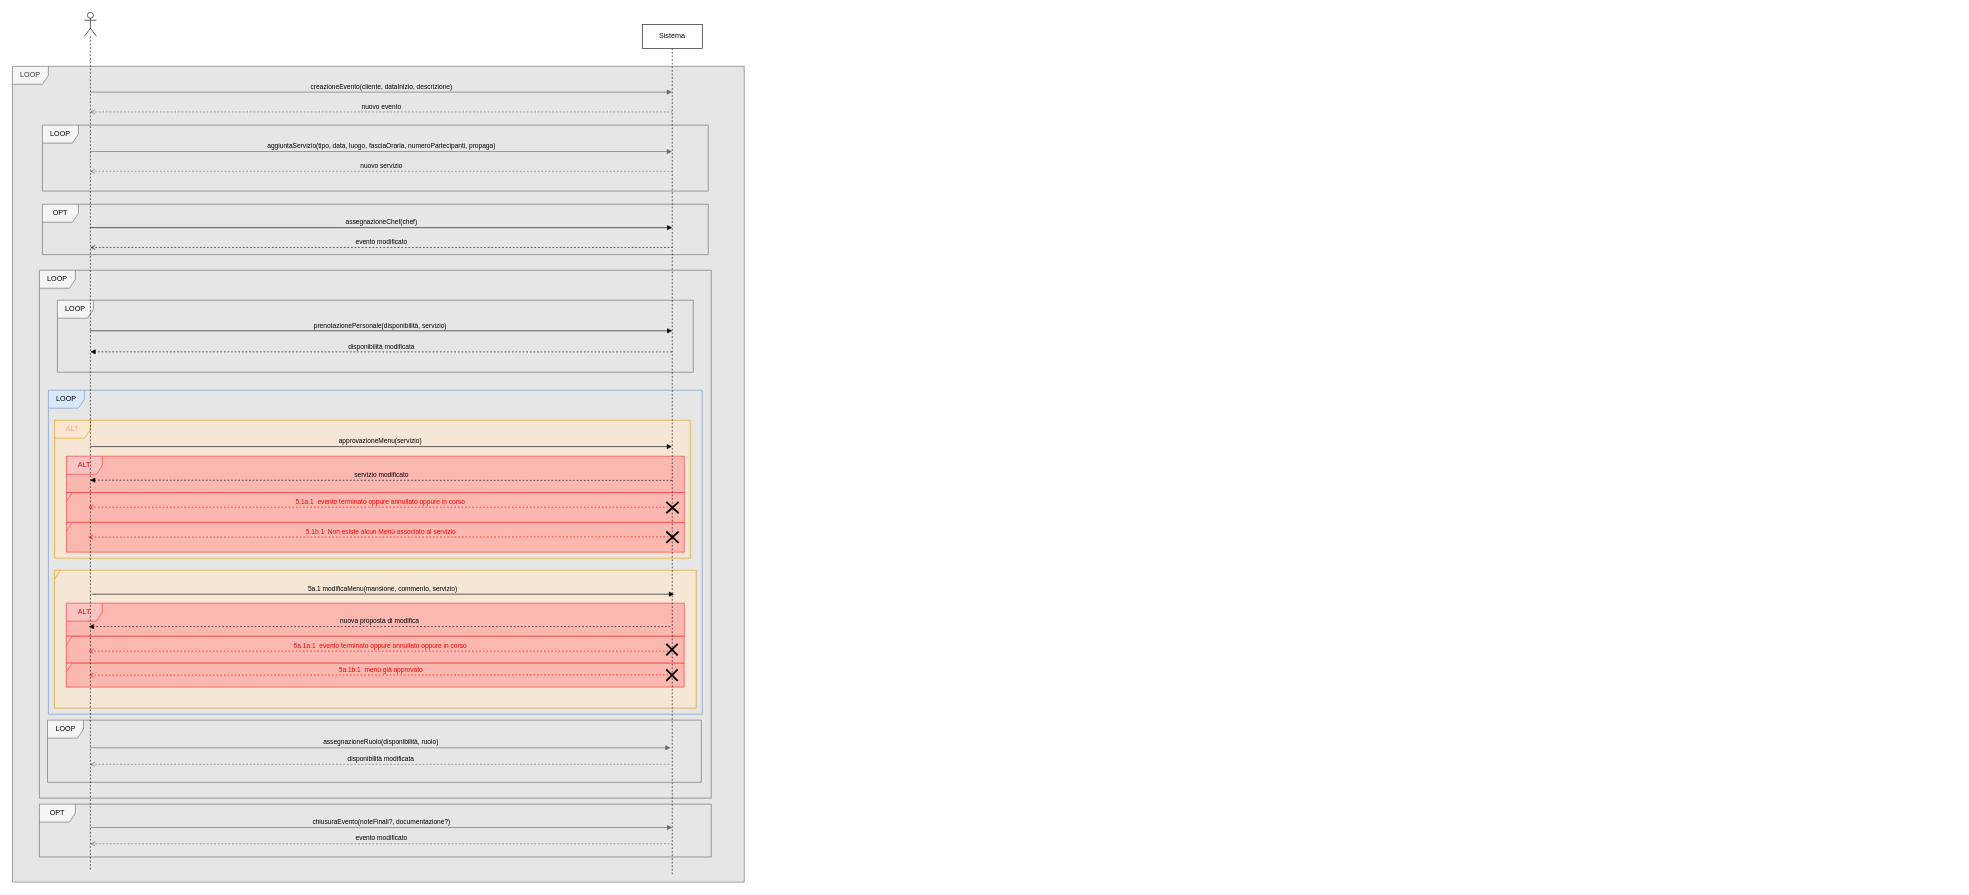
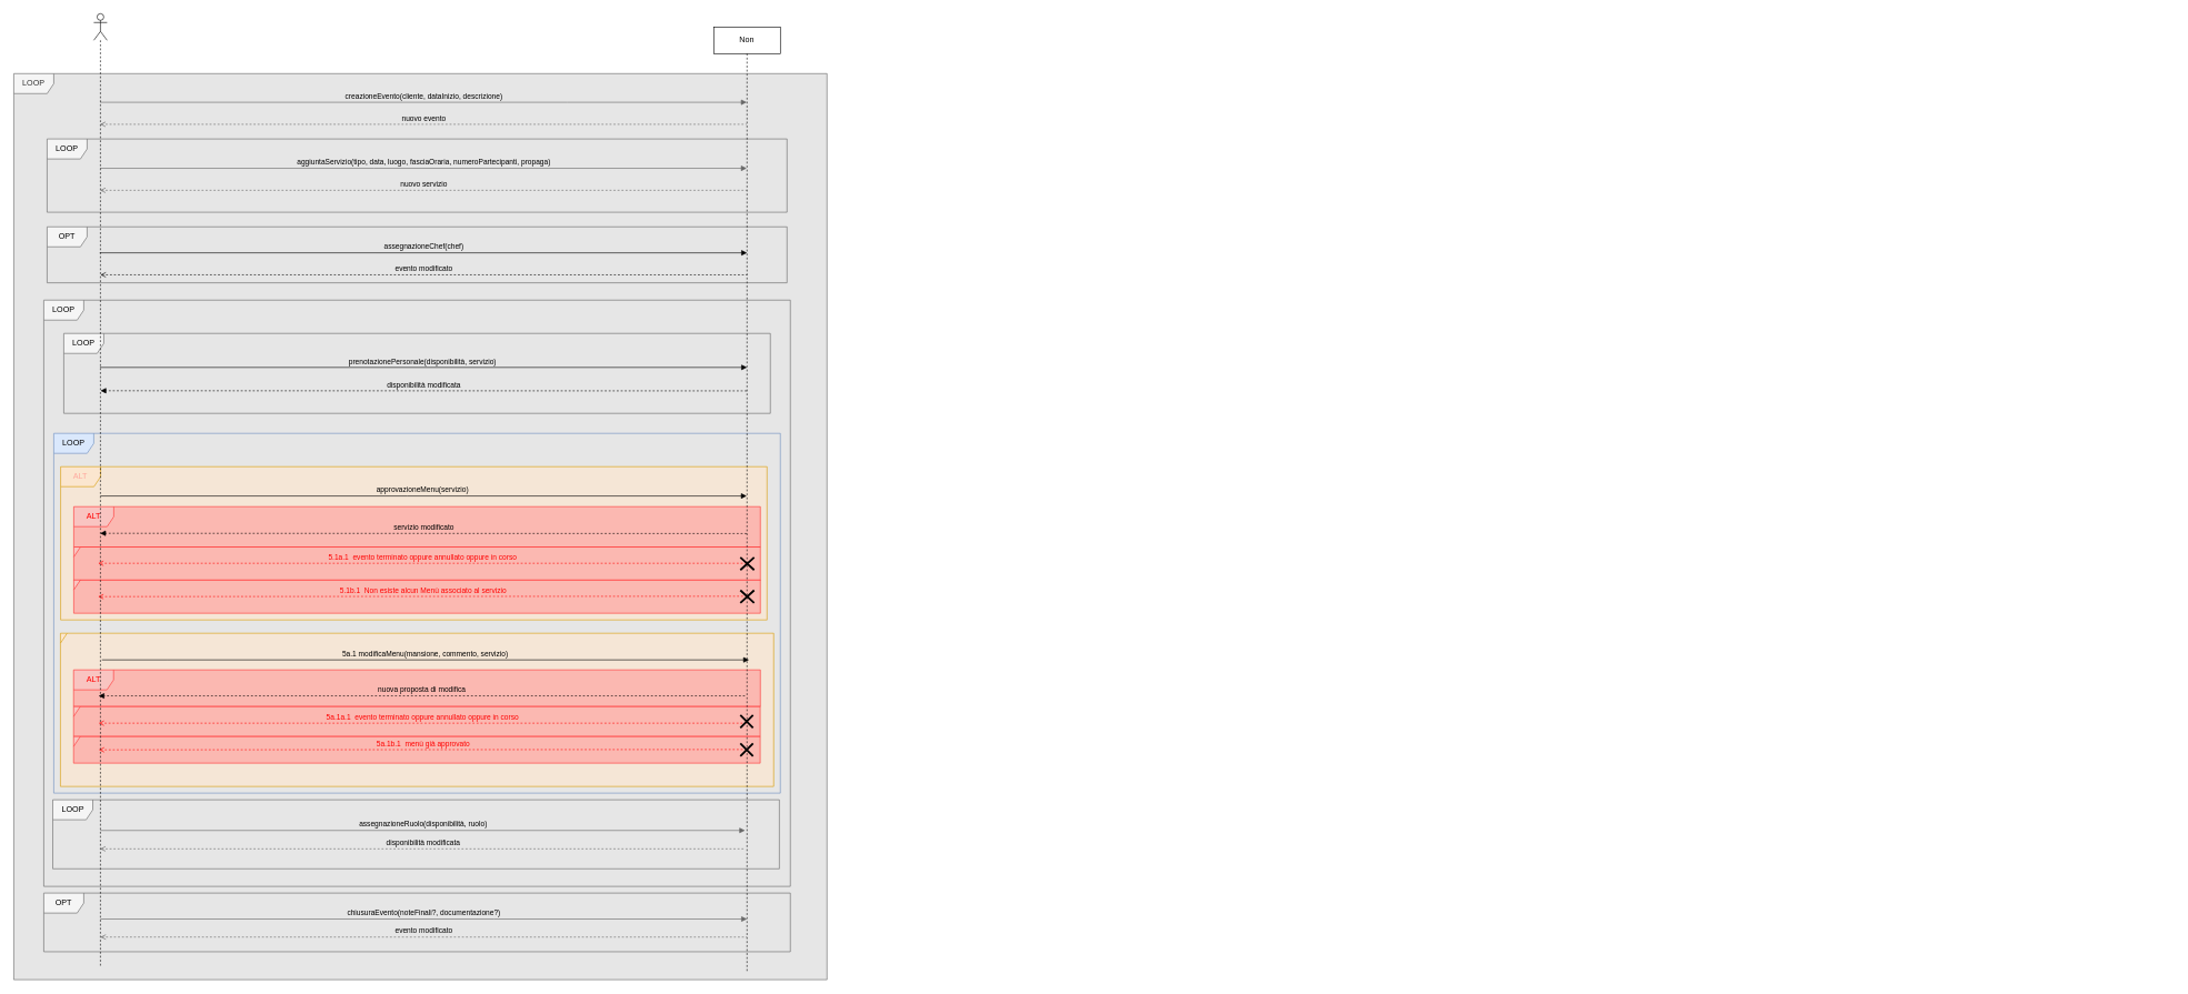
  <mxCell id="0" />
  <mxCell id="1" parent="0" />
  <mxCell id="2" value="LOOP" style="shape=umlFrame;whiteSpace=wrap;html=1;pointerEvents=0;fillColor=#F5F5F5;strokeColor=#666666;fontColor=#333333;swimlaneFillColor=#E6E6E6;" parent="1" vertex="1"><mxGeometry x="20" y="110" width="1220" height="1360" as="geometry" /></mxCell>
  <mxCell id="3" value="" style="group" parent="1" vertex="1" connectable="0"><mxGeometry x="60" y="120" width="3200" height="1308.08" as="geometry" /></mxCell>
  <mxCell id="4" value="" style="group" parent="3" vertex="1" connectable="0"><mxGeometry x="30" width="1060" height="88.081" as="geometry" /></mxCell>
  <mxCell id="5" value="creazioneEvento(cliente, dataInizio, descrizione)" style="html=1;verticalAlign=bottom;endArrow=block;edgeStyle=elbowEdgeStyle;elbow=vertical;curved=0;rounded=0;strokeColor=#666666;labelBackgroundColor=none;" parent="4" source="43" target="44" edge="1"><mxGeometry width="80" relative="1" as="geometry"><mxPoint x="80" as="sourcePoint" /><mxPoint x="500" y="11.01" as="targetPoint" /><Array as="points"><mxPoint x="760" y="33.03" /><mxPoint x="50" /></Array></mxGeometry></mxCell>
  <mxCell id="6" value="nuovo evento" style="html=1;verticalAlign=bottom;endArrow=none;edgeStyle=elbowEdgeStyle;elbow=vertical;curved=0;rounded=0;startArrow=open;startFill=0;endFill=0;dashed=1;strokeColor=#666666;labelBackgroundColor=none;" parent="4" source="43" target="44" edge="1"><mxGeometry width="80" relative="1" as="geometry"><mxPoint x="630" y="187.172" as="sourcePoint" /><mxPoint x="710" y="187.172" as="targetPoint" /><Array as="points"><mxPoint x="760" y="66.061" /><mxPoint x="550" y="44.04" /></Array></mxGeometry></mxCell>
  <mxCell id="7" value="LOOP" style="shape=umlFrame;whiteSpace=wrap;html=1;pointerEvents=0;fillColor=#F5F5F5;strokeColor=#666666;swimlaneFillColor=#E6E6E6;" parent="3" vertex="1"><mxGeometry x="5" y="330" width="1120" height="880" as="geometry" /></mxCell>
  <mxCell id="8" value="" style="group" parent="3" vertex="1" connectable="0"><mxGeometry x="10" y="88.08" width="1110" height="110" as="geometry" /></mxCell>
  <mxCell id="9" value="LOOP" style="shape=umlFrame;whiteSpace=wrap;html=1;pointerEvents=0;fillColor=#F5F5F5;strokeColor=#666666;swimlaneFillColor=#E6E6E6;gradientColor=none;shadow=0;" parent="8" vertex="1"><mxGeometry width="1110" height="110" as="geometry" /></mxCell>
  <mxCell id="10" value="LOOP" style="shape=umlFrame;whiteSpace=wrap;html=1;pointerEvents=0;fillColor=#F5F5F5;strokeColor=#666666;" parent="3" vertex="1"><mxGeometry x="35" y="380" width="1060" height="120" as="geometry" /></mxCell>
  <mxCell id="11" value="OPT" style="shape=umlFrame;whiteSpace=wrap;html=1;pointerEvents=0;fillColor=#F5F5F5;strokeColor=#666666;swimlaneFillColor=#E6E6E6;" parent="3" vertex="1"><mxGeometry x="10" y="220" width="1110" height="84" as="geometry" /></mxCell>
  <mxCell id="12" value="OPT" style="shape=umlFrame;whiteSpace=wrap;html=1;pointerEvents=0;fillColor=#F5F5F5;strokeColor=#666666;" parent="3" vertex="1"><mxGeometry x="5" y="1220" width="1120" height="88.08" as="geometry" /></mxCell>
  <mxCell id="13" value="chiusuraEvento(noteFinali?, documentazione?)" style="html=1;verticalAlign=bottom;endArrow=block;edgeStyle=elbowEdgeStyle;elbow=vertical;curved=0;rounded=0;movable=1;resizable=1;rotatable=1;deletable=1;editable=1;locked=0;connectable=1;strokeColor=#666666;labelBackgroundColor=none;" parent="3" edge="1"><mxGeometry width="80" relative="1" as="geometry"><mxPoint x="90" y="1259" as="sourcePoint" /><mxPoint x="1060" y="1259" as="targetPoint" /><Array as="points"><mxPoint x="680" y="1259" /><mxPoint x="611.14" y="1305.04" /></Array></mxGeometry></mxCell>
  <mxCell id="14" value="evento modificato" style="html=1;verticalAlign=bottom;endArrow=none;edgeStyle=elbowEdgeStyle;elbow=vertical;curved=0;rounded=0;startArrow=open;startFill=0;endFill=0;dashed=1;labelBackgroundColor=none;strokeColor=#666666;" parent="3" edge="1"><mxGeometry width="80" relative="1" as="geometry"><mxPoint x="90" y="1285.995" as="sourcePoint" /><mxPoint x="1059.5" y="1286.061" as="targetPoint" /><Array as="points"><mxPoint x="570" y="1286.061" /></Array></mxGeometry></mxCell>
  <mxCell id="15" value="" style="group" parent="3" vertex="1" connectable="0"><mxGeometry x="18.5" y="1080" width="1090" height="103.59" as="geometry" /></mxCell>
  <mxCell id="16" value="assegnazioneRuolo(disponibilità, ruolo)" style="html=1;verticalAlign=bottom;endArrow=block;edgeStyle=elbowEdgeStyle;elbow=vertical;curved=0;rounded=0;movable=1;resizable=1;rotatable=1;deletable=1;editable=1;locked=0;connectable=1;strokeColor=#666666;labelBackgroundColor=none;" parent="15" source="43" edge="1"><mxGeometry width="80" relative="1" as="geometry"><mxPoint x="41.132" y="46.04" as="sourcePoint" /><mxPoint x="1038.585" y="46.04" as="targetPoint" /><Array as="points"><mxPoint x="647.83" y="46.04" /><mxPoint x="577.021" y="92.08" /></Array></mxGeometry></mxCell>
  <mxCell id="17" value="disponibilità modificata" style="html=1;verticalAlign=bottom;endArrow=none;edgeStyle=elbowEdgeStyle;elbow=vertical;curved=0;rounded=0;startArrow=open;startFill=0;endFill=0;movable=1;resizable=1;rotatable=1;deletable=1;editable=1;locked=0;connectable=1;dashed=1;labelBackgroundColor=none;strokeColor=#666666;" parent="15" source="43" edge="1"><mxGeometry width="80" relative="1" as="geometry"><mxPoint x="41.132" y="73.664" as="sourcePoint" /><mxPoint x="1038.585" y="73.664" as="targetPoint" /><Array as="points"><mxPoint x="555.283" y="73.664" /></Array></mxGeometry></mxCell>
  <mxCell id="18" value="LOOP" style="shape=umlFrame;whiteSpace=wrap;html=1;pointerEvents=0;fillColor=#F5F5F5;strokeColor=#666666;" parent="15" vertex="1"><mxGeometry width="1090" height="103.59" as="geometry" /></mxCell>
  <mxCell id="19" value="LOOP" style="shape=umlFrame;whiteSpace=wrap;html=1;pointerEvents=0;fillColor=#dae8fc;strokeColor=#6c8ebf;" parent="3" vertex="1"><mxGeometry x="20" y="530" width="1090" height="540" as="geometry" /></mxCell>
  <mxCell id="20" value="ALT" style="shape=umlFrame;whiteSpace=wrap;html=1;fontColor=#FFA89E;swimlaneFillColor=#FFE6CC;fillColor=#ffe6cc;strokeColor=#d79b00;fillOpacity=60;container=0;" parent="3" vertex="1"><mxGeometry x="30.28" y="580" width="1059.72" height="230" as="geometry" /></mxCell>
  <mxCell id="21" value="approvazioneMenu(servizio)" style="html=1;verticalAlign=bottom;endArrow=block;edgeStyle=elbowEdgeStyle;elbow=vertical;curved=0;rounded=0;labelBackgroundColor=none;" parent="3" target="44" edge="1"><mxGeometry x="-0.003" relative="1" as="geometry"><mxPoint x="89.997" y="624" as="sourcePoint" /><Array as="points" /><mxPoint x="1087.449" y="625" as="targetPoint" /><mxPoint as="offset" /></mxGeometry></mxCell>
  <mxCell id="22" value="" style="shape=umlFrame;whiteSpace=wrap;html=1;fontColor=#FFA89E;swimlaneFillColor=#FFE6CC;fillColor=#ffe6cc;strokeColor=#d79b00;fillOpacity=60;width=10;height=15;" parent="3" vertex="1"><mxGeometry x="30" y="830" width="1070" height="230" as="geometry" /></mxCell>
  <mxCell id="23" value="5a.1 modificaMenu(mansione, commento, servizio)" style="html=1;verticalAlign=bottom;endArrow=block;edgeStyle=elbowEdgeStyle;elbow=horizontal;curved=0;rounded=0;labelBackgroundColor=none;" parent="3" edge="1"><mxGeometry relative="1" as="geometry"><mxPoint x="92.157" y="870" as="sourcePoint" /><Array as="points"><mxPoint x="189.49" y="870" /></Array><mxPoint x="1062.99" y="870" as="targetPoint" /></mxGeometry></mxCell>
  <mxCell id="24" value="ALT" style="shape=umlFrame;whiteSpace=wrap;html=1;swimlaneFillColor=#FF9999;fillColor=#f8cecc;strokeColor=#FF3333;fillOpacity=60;fontColor=#FF0000;" parent="3" vertex="1"><mxGeometry x="49.72" y="885" width="1030.28" height="55" as="geometry" /></mxCell>
  <mxCell id="25" value="nuova proposta di modifica" style="html=1;verticalAlign=bottom;endArrow=block;edgeStyle=elbowEdgeStyle;elbow=vertical;curved=0;rounded=0;labelBackgroundColor=none;dashed=1;" parent="3" edge="1"><mxGeometry relative="1" as="geometry"><mxPoint x="1056.79" y="924" as="sourcePoint" /><mxPoint x="87.288" y="924.14" as="targetPoint" /></mxGeometry></mxCell>
  <mxCell id="26" value="" style="shape=umlFrame;whiteSpace=wrap;html=1;swimlaneFillColor=#FF9999;fillColor=#f8cecc;strokeColor=#FF3333;fillOpacity=60;fontColor=#FF0000;width=10;height=15;" parent="3" vertex="1"><mxGeometry x="49.72" y="940" width="1030" height="45" as="geometry" /></mxCell>
  <mxCell id="27" value="5a.1a.1&amp;nbsp; evento terminato oppure annullato oppure in corso" style="html=1;verticalAlign=bottom;endArrow=open;edgeStyle=elbowEdgeStyle;elbow=vertical;curved=0;rounded=0;labelBackgroundColor=none;dashed=1;strokeColor=#FF0000;fontColor=#FF0000;endFill=0;" parent="3" edge="1"><mxGeometry relative="1" as="geometry"><mxPoint x="1059.22" y="965" as="sourcePoint" /><mxPoint x="87.29" y="964.97" as="targetPoint" /></mxGeometry></mxCell>
  <mxCell id="28" value="" style="shape=umlFrame;whiteSpace=wrap;html=1;swimlaneFillColor=#FF9999;fillColor=#f8cecc;strokeColor=#FF3333;fillOpacity=60;fontColor=#FF0000;width=10;height=15;" parent="3" vertex="1"><mxGeometry x="49.72" y="985" width="1030" height="40" as="geometry" /></mxCell>
  <mxCell id="29" value="5a.1b.1&amp;nbsp; menù già approvato" style="html=1;verticalAlign=bottom;endArrow=open;edgeStyle=elbowEdgeStyle;elbow=vertical;curved=0;rounded=0;labelBackgroundColor=none;dashed=1;strokeColor=#FF0000;fontColor=#FF0000;endFill=0;" parent="3" edge="1"><mxGeometry relative="1" as="geometry"><mxPoint x="1059.5" y="1004.53" as="sourcePoint" /><mxPoint x="87.57" y="1004.5" as="targetPoint" /></mxGeometry></mxCell>
  <mxCell id="30" value="ALT" style="shape=umlFrame;whiteSpace=wrap;html=1;swimlaneFillColor=#FF9999;fillColor=#f8cecc;strokeColor=#FF3333;fillOpacity=60;fontColor=#FF0000;" parent="3" vertex="1"><mxGeometry x="50" y="640" width="1030" height="60.55" as="geometry" /></mxCell>
  <mxCell id="31" value="" style="shape=umlFrame;whiteSpace=wrap;html=1;swimlaneFillColor=#FF9999;fillColor=#f8cecc;strokeColor=#FF3333;fillOpacity=60;fontColor=#FF0000;width=10;height=15;" parent="3" vertex="1"><mxGeometry x="50" y="700.55" width="1030" height="50" as="geometry" /></mxCell>
  <mxCell id="32" value="5.1a.1&amp;nbsp; evento terminato oppure annullato oppure in corso" style="html=1;verticalAlign=bottom;endArrow=open;edgeStyle=elbowEdgeStyle;elbow=vertical;curved=0;rounded=0;labelBackgroundColor=none;dashed=1;strokeColor=#FF0000;fontColor=#FF0000;endFill=0;" parent="3" source="44" edge="1"><mxGeometry relative="1" as="geometry"><mxPoint x="1069.26" y="724.883" as="sourcePoint" /><mxPoint x="86.45" y="725.43" as="targetPoint" /></mxGeometry></mxCell>
  <mxCell id="33" value="" style="shape=umlDestroy;whiteSpace=wrap;html=1;strokeWidth=3;targetShapes=umlLifeline;" parent="3" vertex="1"><mxGeometry x="1049.996" y="716.05" width="20.669" height="19.0" as="geometry" /></mxCell>
  <mxCell id="34" value="servizio modificato" style="html=1;verticalAlign=bottom;endArrow=block;edgeStyle=elbowEdgeStyle;elbow=vertical;curved=0;rounded=0;labelBackgroundColor=none;dashed=1;" parent="3" target="43" edge="1"><mxGeometry relative="1" as="geometry"><mxPoint x="1059.455" y="680.364" as="sourcePoint" /><mxPoint x="75.687" y="680.333" as="targetPoint" /><Array as="points" /></mxGeometry></mxCell>
  <mxCell id="35" value="" style="shape=umlDestroy;whiteSpace=wrap;html=1;strokeWidth=3;targetShapes=umlLifeline;" parent="3" vertex="1"><mxGeometry x="1050" y="953" width="19" height="19" as="geometry" /></mxCell>
  <mxCell id="36" value="" style="shape=umlFrame;whiteSpace=wrap;html=1;swimlaneFillColor=#FF9999;fillColor=#f8cecc;strokeColor=#FF3333;fillOpacity=60;fontColor=#FF0000;width=10;height=15;" vertex="1" parent="3"><mxGeometry x="50" y="750" width="1030" height="50" as="geometry" /></mxCell>
  <mxCell id="37" value="5.1b.1&amp;nbsp; Non esiste alcun Menù associato al servizio" style="html=1;verticalAlign=bottom;endArrow=open;edgeStyle=elbowEdgeStyle;elbow=vertical;curved=0;rounded=0;labelBackgroundColor=none;dashed=1;strokeColor=#FF0000;fontColor=#FF0000;endFill=0;" edge="1" parent="3"><mxGeometry relative="1" as="geometry"><mxPoint x="1060" y="774.45" as="sourcePoint" /><mxPoint x="86.45" y="774.88" as="targetPoint" /></mxGeometry></mxCell>
  <mxCell id="38" value="" style="shape=umlDestroy;whiteSpace=wrap;html=1;strokeWidth=3;targetShapes=umlLifeline;" vertex="1" parent="3"><mxGeometry x="1050" y="765.5" width="20.669" height="19.0" as="geometry" /></mxCell>
  <mxCell id="39" value="aggiuntaServizio(tipo, data, luogo, fasciaOraria, numeroPartecipanti, propaga)" style="html=1;verticalAlign=bottom;endArrow=block;edgeStyle=elbowEdgeStyle;elbow=vertical;curved=0;rounded=0;strokeColor=#666666;labelBackgroundColor=none;" parent="1" source="43" target="44" edge="1"><mxGeometry width="80" relative="1" as="geometry"><mxPoint x="500.64" y="274.141" as="sourcePoint" /><mxPoint x="820.64" y="274.141" as="targetPoint" /><Array as="points"><mxPoint x="560" y="252.12" /><mxPoint x="720" y="230.1" /><mxPoint x="651.14" y="274.141" /></Array></mxGeometry></mxCell>
  <mxCell id="40" value="nuovo servizio" style="html=1;verticalAlign=bottom;endArrow=none;edgeStyle=elbowEdgeStyle;elbow=vertical;curved=0;rounded=0;startArrow=open;startFill=0;endFill=0;dashed=1;labelBackgroundColor=none;strokeColor=#666666;" parent="1" source="43" target="44" edge="1"><mxGeometry width="80" relative="1" as="geometry"><mxPoint x="500.64" y="307.171" as="sourcePoint" /><mxPoint x="820.64" y="307.171" as="targetPoint" /><Array as="points"><mxPoint x="550" y="285.151" /><mxPoint x="620" y="263.131" /></Array></mxGeometry></mxCell>
  <mxCell id="41" value="evento modificato" style="html=1;verticalAlign=bottom;endArrow=none;edgeStyle=elbowEdgeStyle;elbow=vertical;curved=0;rounded=0;startArrow=open;startFill=0;endFill=0;dashed=1;labelBackgroundColor=none;" parent="1" edge="1"><mxGeometry width="80" relative="1" as="geometry"><mxPoint x="150" y="412" as="sourcePoint" /><mxPoint x="1120" y="412.005" as="targetPoint" /><Array as="points"><mxPoint x="630" y="412.065" /></Array></mxGeometry></mxCell>
  <mxCell id="42" value="assegnazioneChef(chef)" style="html=1;verticalAlign=bottom;endArrow=block;edgeStyle=elbowEdgeStyle;elbow=vertical;curved=0;rounded=0;labelBackgroundColor=none;" parent="1" edge="1"><mxGeometry x="-0.0" width="80" relative="1" as="geometry"><mxPoint x="149" y="379" as="sourcePoint" /><mxPoint x="1120" y="379" as="targetPoint" /><Array as="points"><mxPoint x="720" y="379.035" /><mxPoint x="651.14" y="423.076" /></Array><mxPoint as="offset" /></mxGeometry></mxCell>
  <mxCell id="43" value="" style="shape=umlLifeline;perimeter=lifelinePerimeter;whiteSpace=wrap;html=1;container=1;dropTarget=0;collapsible=0;recursiveResize=0;outlineConnect=0;portConstraint=eastwest;newEdgeStyle={&quot;edgeStyle&quot;:&quot;elbowEdgeStyle&quot;,&quot;elbow&quot;:&quot;vertical&quot;,&quot;curved&quot;:0,&quot;rounded&quot;:0};participant=umlActor;" parent="1" vertex="1"><mxGeometry x="140" y="20" width="20" height="1430" as="geometry" /></mxCell>
- <mxCell id="44" value="Sistema" style="shape=umlLifeline;perimeter=lifelinePerimeter;whiteSpace=wrap;html=1;container=1;dropTarget=0;collapsible=0;recursiveResize=0;outlineConnect=0;portConstraint=eastwest;newEdgeStyle={&quot;edgeStyle&quot;:&quot;elbowEdgeStyle&quot;,&quot;elbow&quot;:&quot;vertical&quot;,&quot;curved&quot;:0,&quot;rounded&quot;:0};" parent="1" vertex="1"><mxGeometry x="1070" y="40" width="100" height="1420" as="geometry" /></mxCell>
+ <mxCell id="44" value="Non" style="shape=umlLifeline;perimeter=lifelinePerimeter;whiteSpace=wrap;html=1;container=1;dropTarget=0;collapsible=0;recursiveResize=0;outlineConnect=0;portConstraint=eastwest;newEdgeStyle={&quot;edgeStyle&quot;:&quot;elbowEdgeStyle&quot;,&quot;elbow&quot;:&quot;vertical&quot;,&quot;curved&quot;:0,&quot;rounded&quot;:0};" parent="1" vertex="1"><mxGeometry x="1070" y="40" width="100" height="1420" as="geometry" /></mxCell>
  <mxCell id="45" value="" style="shape=umlDestroy;whiteSpace=wrap;html=1;strokeWidth=3;targetShapes=umlLifeline;" parent="44" vertex="1"><mxGeometry x="40" y="1075.5" width="19" height="19" as="geometry" /></mxCell>
  <mxCell id="46" value="prenotazionePersonale(disponibilità, servizio)" style="html=1;verticalAlign=bottom;endArrow=block;edgeStyle=elbowEdgeStyle;elbow=vertical;curved=0;rounded=0;labelBackgroundColor=none;" parent="1" edge="1"><mxGeometry x="-0.003" relative="1" as="geometry"><mxPoint x="150" y="550" as="sourcePoint" /><Array as="points" /><mxPoint x="1120" y="551" as="targetPoint" /><mxPoint as="offset" /></mxGeometry></mxCell>
  <mxCell id="47" value="disponibilità modificata" style="html=1;verticalAlign=bottom;endArrow=block;edgeStyle=elbowEdgeStyle;elbow=vertical;curved=0;rounded=0;labelBackgroundColor=none;dashed=1;" parent="1" edge="1"><mxGeometry relative="1" as="geometry"><mxPoint x="1119.5" y="586.193" as="sourcePoint" /><mxPoint x="150.098" y="586" as="targetPoint" /></mxGeometry></mxCell>
